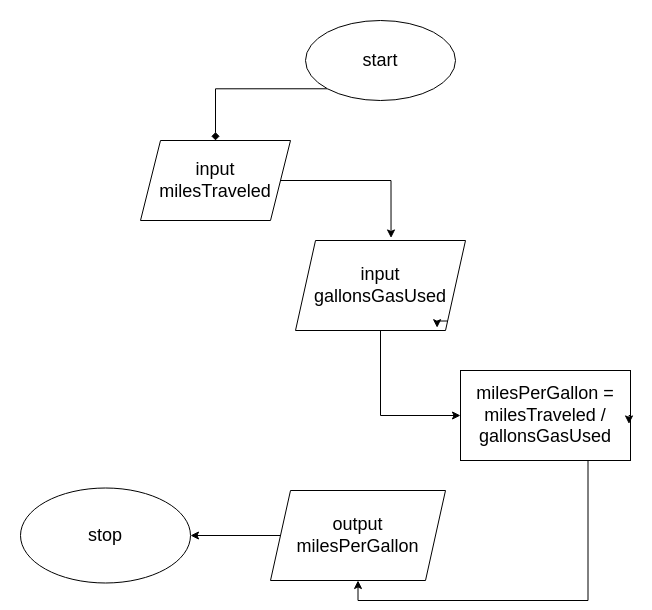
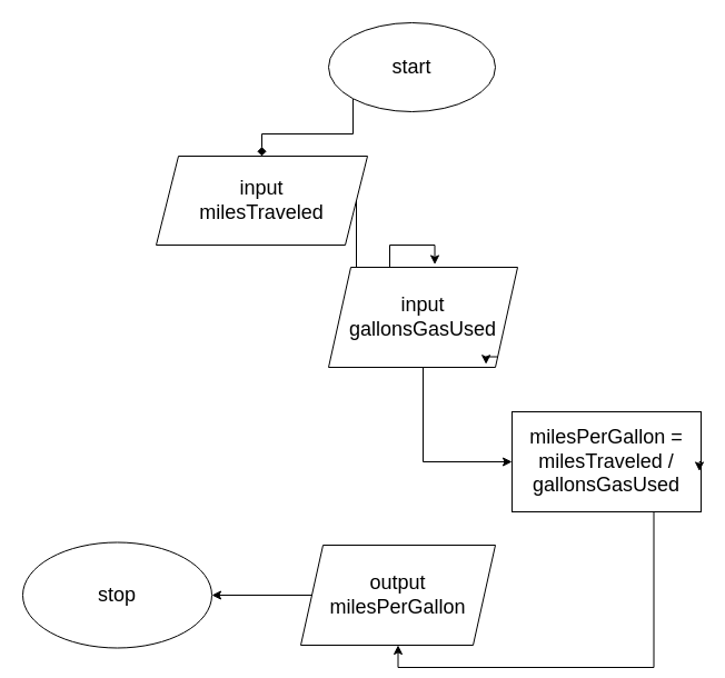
  <mxCell id="0" />
  <mxCell id="1" parent="0" />
- <mxCell id="2" value="&lt;font style=&quot;font-size: 18px;&quot;&gt;input&lt;/font&gt;&lt;div style=&quot;font-size: 18px;&quot;&gt;&lt;font style=&quot;font-size: 18px;&quot;&gt;milesTraveled&lt;/font&gt;&lt;/div&gt;" style="shape=parallelogram;perimeter=parallelogramPerimeter;whiteSpace=wrap;html=1;fixedSize=1;" vertex="1" parent="1"><mxGeometry x="140" y="140" width="150" height="80" as="geometry" /></mxCell>
+ <mxCell id="2" value="&lt;font style=&quot;font-size: 18px;&quot;&gt;input&lt;/font&gt;&lt;div style=&quot;font-size: 18px;&quot;&gt;&lt;font style=&quot;font-size: 18px;&quot;&gt;milesTraveled&lt;/font&gt;&lt;/div&gt;" style="shape=parallelogram;perimeter=parallelogramPerimeter;whiteSpace=wrap;html=1;fixedSize=1;" vertex="1" parent="1"><mxGeometry x="140" y="140" width="190" height="80" as="geometry" /></mxCell>
  <mxCell id="3" style="edgeStyle=orthogonalEdgeStyle;rounded=0;orthogonalLoop=1;jettySize=auto;html=1;exitX=0.5;exitY=1;exitDx=0;exitDy=0;entryX=0;entryY=0.5;entryDx=0;entryDy=0;" edge="1" parent="1" source="4" target="7"><mxGeometry relative="1" as="geometry" /></mxCell>
  <mxCell id="4" value="&lt;font style=&quot;font-size: 18px;&quot;&gt;input&lt;/font&gt;&lt;div style=&quot;font-size: 18px;&quot;&gt;&lt;font style=&quot;font-size: 18px;&quot;&gt;gallonsGasUsed&lt;/font&gt;&lt;/div&gt;" style="shape=parallelogram;perimeter=parallelogramPerimeter;whiteSpace=wrap;html=1;fixedSize=1;" vertex="1" parent="1"><mxGeometry x="295" y="240" width="170" height="90" as="geometry" /></mxCell>
  <mxCell id="5" style="edgeStyle=orthogonalEdgeStyle;rounded=0;orthogonalLoop=1;jettySize=auto;html=1;exitX=1;exitY=1;exitDx=0;exitDy=0;entryX=0.833;entryY=0.969;entryDx=0;entryDy=0;entryPerimeter=0;" edge="1" parent="1" source="4" target="4"><mxGeometry relative="1" as="geometry" /></mxCell>
  <mxCell id="6" style="edgeStyle=orthogonalEdgeStyle;rounded=0;orthogonalLoop=1;jettySize=auto;html=1;exitX=0.75;exitY=1;exitDx=0;exitDy=0;entryX=0.5;entryY=1;entryDx=0;entryDy=0;" edge="1" parent="1" source="7" target="12"><mxGeometry relative="1" as="geometry" /></mxCell>
  <mxCell id="7" value="&lt;font style=&quot;font-size: 18px;&quot;&gt;milesPerGallon = milesTraveled / gallonsGasUsed&lt;/font&gt;" style="rounded=0;whiteSpace=wrap;html=1;" vertex="1" parent="1"><mxGeometry x="460" y="370" width="170" height="90" as="geometry" /></mxCell>
  <mxCell id="8" style="edgeStyle=orthogonalEdgeStyle;rounded=0;orthogonalLoop=1;jettySize=auto;html=1;exitX=0;exitY=1;exitDx=0;exitDy=0;entryX=0.5;entryY=0;entryDx=0;entryDy=0;endArrow=diamond;" edge="1" parent="1" source="9" target="2"><mxGeometry relative="1" as="geometry" /></mxCell>
- <mxCell id="9" value="&lt;font style=&quot;font-size: 18px;&quot;&gt;start&lt;/font&gt;" style="shape=ellipse;html=1;dashed=0;whiteSpace=wrap;perimeter=ellipsePerimeter;" vertex="1" parent="1"><mxGeometry x="305" y="20" width="150" height="80" as="geometry" /></mxCell>
+ <mxCell id="9" value="&lt;font style=&quot;font-size: 18px;&quot;&gt;start&lt;/font&gt;" style="shape=ellipse;html=1;dashed=0;whiteSpace=wrap;perimeter=ellipsePerimeter;" vertex="1" parent="1"><mxGeometry x="295" y="20" width="150" height="80" as="geometry" /></mxCell>
  <mxCell id="10" value="&lt;font style=&quot;font-size: 18px;&quot;&gt;stop&lt;/font&gt;" style="shape=ellipse;html=1;dashed=0;whiteSpace=wrap;perimeter=ellipsePerimeter;" vertex="1" parent="1"><mxGeometry x="20" y="487.5" width="170" height="95" as="geometry" /></mxCell>
  <mxCell id="11" style="edgeStyle=orthogonalEdgeStyle;rounded=0;orthogonalLoop=1;jettySize=auto;html=1;exitX=0;exitY=0.5;exitDx=0;exitDy=0;entryX=1;entryY=0.5;entryDx=0;entryDy=0;" edge="1" parent="1" source="12" target="10"><mxGeometry relative="1" as="geometry" /></mxCell>
  <mxCell id="12" value="&lt;font style=&quot;font-size: 18px;&quot;&gt;output&lt;/font&gt;&lt;div style=&quot;font-size: 18px;&quot;&gt;&lt;font style=&quot;font-size: 18px;&quot;&gt;milesPerGallon&lt;/font&gt;&lt;/div&gt;" style="shape=parallelogram;perimeter=parallelogramPerimeter;whiteSpace=wrap;html=1;fixedSize=1;" vertex="1" parent="1"><mxGeometry x="270" y="490" width="175" height="90" as="geometry" /></mxCell>
  <mxCell id="13" style="edgeStyle=orthogonalEdgeStyle;rounded=0;orthogonalLoop=1;jettySize=auto;html=1;exitX=1;exitY=0.5;exitDx=0;exitDy=0;entryX=0.562;entryY=-0.028;entryDx=0;entryDy=0;entryPerimeter=0;" edge="1" parent="1" source="2" target="4"><mxGeometry relative="1" as="geometry" /></mxCell>
  <mxCell id="14" style="edgeStyle=orthogonalEdgeStyle;rounded=0;orthogonalLoop=1;jettySize=auto;html=1;exitX=1;exitY=0.5;exitDx=0;exitDy=0;entryX=0.991;entryY=0.594;entryDx=0;entryDy=0;entryPerimeter=0;" edge="1" parent="1" source="7" target="7"><mxGeometry relative="1" as="geometry" /></mxCell>
